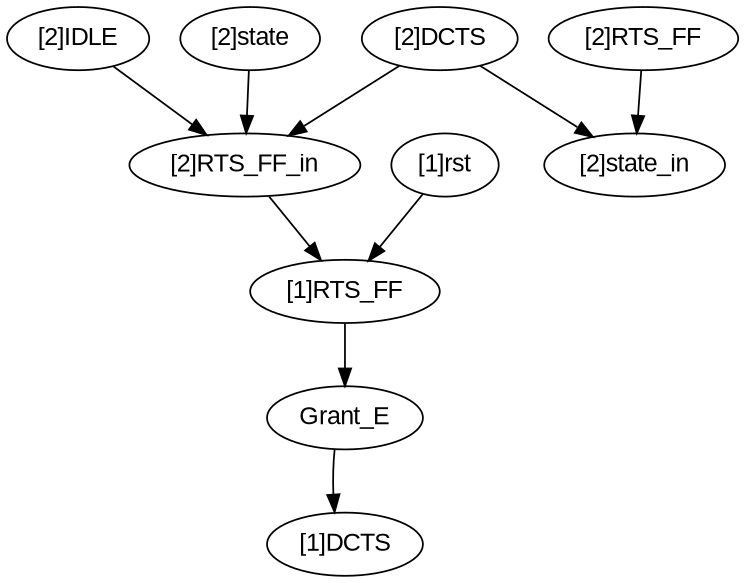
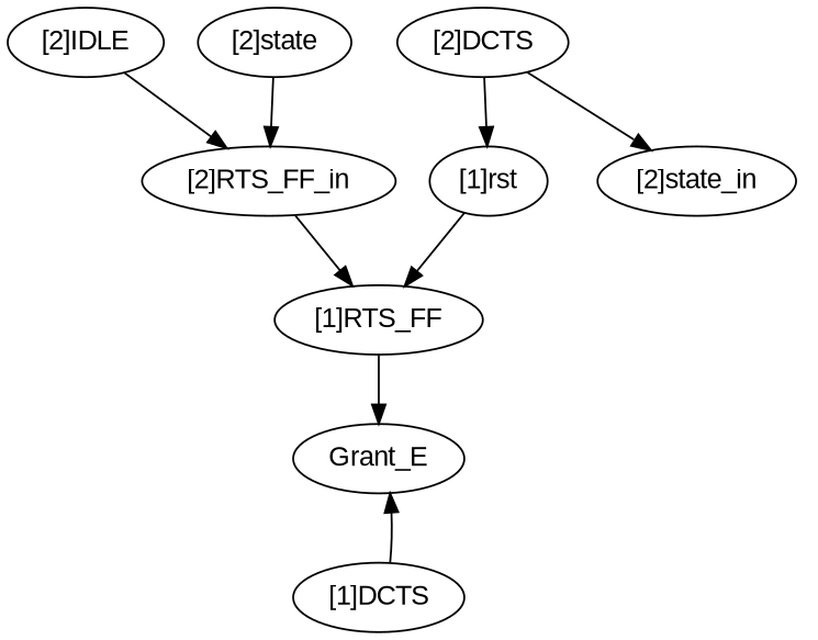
  strict digraph {
    fontname="Liberation Sans"
    node [complexity=5 fontname="Liberation Sans"]
    edge [fontname="Liberation Sans"]
    "[2]RTS_FF_in" [importance=0.170232256532 rank=0.0340464513065]
    "[1]RTS_FF" [complexity=3 importance=0.11018240961 rank=0.03672746987]
    Grant_E [complexity=0 importance=0.04003844545 rank=0.0]
    "[1]rst" [complexity=2 importance=0.700039417932 rank=0.350019708966]
    "[2]DCTS" [importance=0.914528877 rank=0.1829057754]
    "[2]state_in" [complexity=3 importance=0.441216780892 rank=0.147072260297]
-   "[2]RTS_FF" [importance=0.952577525945 rank=0.190515505189]
    "[2]state" [complexity=7 importance=0.604438148256 rank=0.0863483068937]
    "[2]IDLE" [complexity=7 importance=0.542792084813 rank=0.0775417264019]
    "[1]DCTS" [complexity=3 importance=0.0721337606654 rank=0.0240445868885]
    "[2]RTS_FF_in" -> "[1]RTS_FF"
    "[1]RTS_FF" -> Grant_E
    "[1]rst" -> "[1]RTS_FF"
-   "[2]DCTS" -> "[2]RTS_FF_in"
+   "[2]DCTS" -> "[1]rst"
    "[2]DCTS" -> "[2]state_in"
-   "[2]RTS_FF" -> "[2]state_in"
    "[2]state" -> "[2]RTS_FF_in"
    "[2]IDLE" -> "[2]RTS_FF_in"
-   Grant_E -> "[1]DCTS"
+   "[1]DCTS" -> Grant_E
  }
